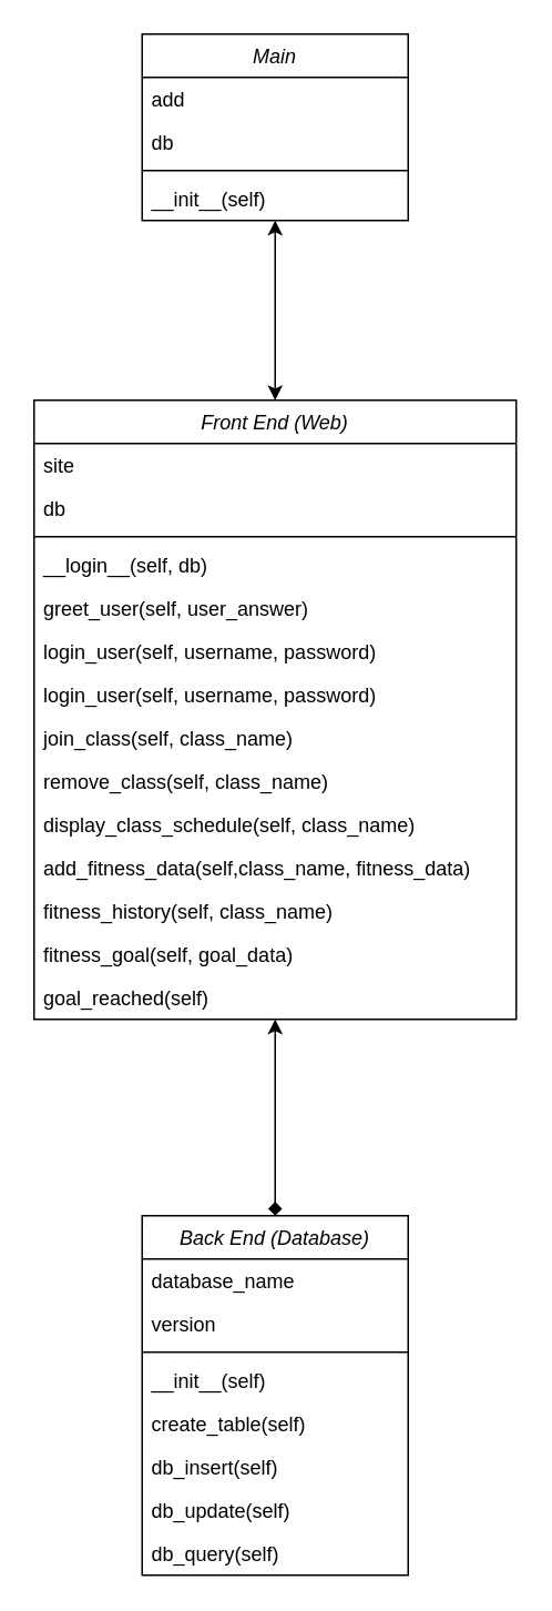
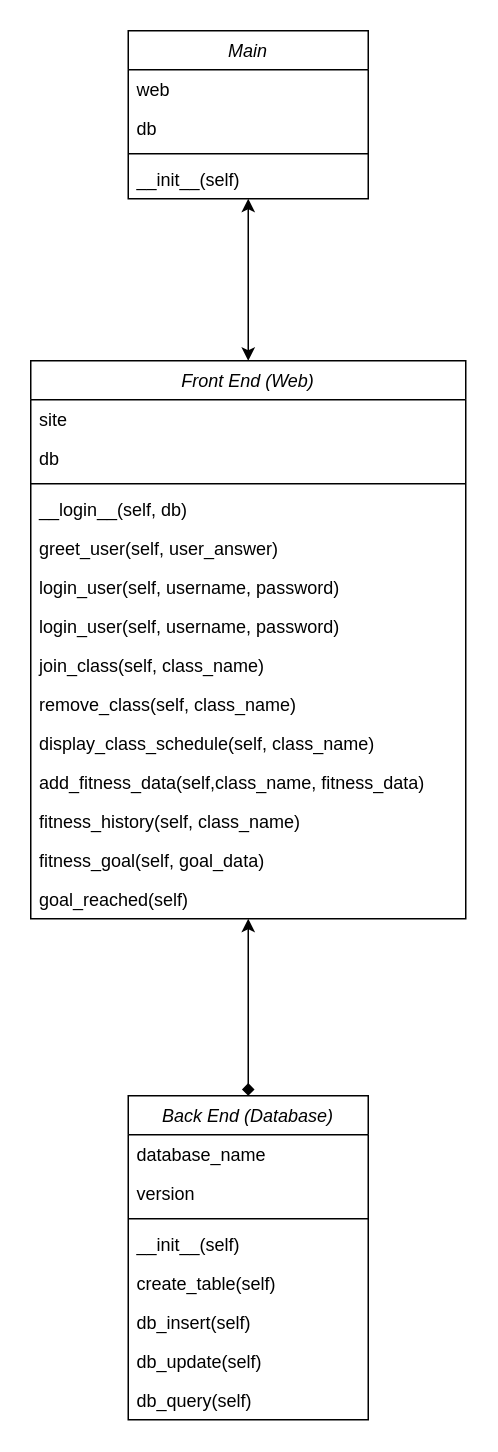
  <mxCell id="0" />
  <mxCell id="1" parent="0" />
  <mxCell id="2" style="edgeStyle=orthogonalEdgeStyle;rounded=0;orthogonalLoop=1;jettySize=auto;html=1;entryX=0.5;entryY=0;entryDx=0;entryDy=0;startArrow=classic;startFill=1;" edge="1" parent="1" source="3" target="9"><mxGeometry relative="1" as="geometry" /></mxCell>
  <mxCell id="3" value="Main" style="swimlane;fontStyle=2;align=center;verticalAlign=top;childLayout=stackLayout;horizontal=1;startSize=26;horizontalStack=0;resizeParent=1;resizeLast=0;collapsible=1;marginBottom=0;rounded=0;shadow=0;strokeWidth=1;" parent="1" vertex="1"><mxGeometry x="85" y="20" width="160" height="112" as="geometry"><mxRectangle x="230" y="140" width="160" height="26" as="alternateBounds" /></mxGeometry></mxCell>
- <mxCell id="4" value="add" style="text;align=left;verticalAlign=top;spacingLeft=4;spacingRight=4;overflow=hidden;rotatable=0;points=[[0,0.5],[1,0.5]];portConstraint=eastwest;" parent="3" vertex="1"><mxGeometry y="26" width="160" height="26" as="geometry" /></mxCell>
+ <mxCell id="4" value="web" style="text;align=left;verticalAlign=top;spacingLeft=4;spacingRight=4;overflow=hidden;rotatable=0;points=[[0,0.5],[1,0.5]];portConstraint=eastwest;" parent="3" vertex="1"><mxGeometry y="26" width="160" height="26" as="geometry" /></mxCell>
  <mxCell id="5" value="db" style="text;align=left;verticalAlign=top;spacingLeft=4;spacingRight=4;overflow=hidden;rotatable=0;points=[[0,0.5],[1,0.5]];portConstraint=eastwest;" vertex="1" parent="3"><mxGeometry y="52" width="160" height="26" as="geometry" /></mxCell>
  <mxCell id="6" value="" style="line;html=1;strokeWidth=1;align=left;verticalAlign=middle;spacingTop=-1;spacingLeft=3;spacingRight=3;rotatable=0;labelPosition=right;points=[];portConstraint=eastwest;" parent="3" vertex="1"><mxGeometry y="78" width="160" height="8" as="geometry" /></mxCell>
  <mxCell id="7" value="__init__(self)" style="text;align=left;verticalAlign=top;spacingLeft=4;spacingRight=4;overflow=hidden;rotatable=0;points=[[0,0.5],[1,0.5]];portConstraint=eastwest;" parent="3" vertex="1"><mxGeometry y="86" width="160" height="26" as="geometry" /></mxCell>
  <mxCell id="8" style="edgeStyle=orthogonalEdgeStyle;rounded=0;orthogonalLoop=1;jettySize=auto;html=1;startArrow=classic;startFill=1;endArrow=diamond;" edge="1" parent="1" source="9" target="24"><mxGeometry relative="1" as="geometry" /></mxCell>
  <mxCell id="9" value="Front End (Web)" style="swimlane;fontStyle=2;align=center;verticalAlign=top;childLayout=stackLayout;horizontal=1;startSize=26;horizontalStack=0;resizeParent=1;resizeLast=0;collapsible=1;marginBottom=0;rounded=0;shadow=0;strokeWidth=1;" vertex="1" parent="1"><mxGeometry x="20" y="240" width="290" height="372" as="geometry"><mxRectangle x="230" y="140" width="160" height="26" as="alternateBounds" /></mxGeometry></mxCell>
  <mxCell id="10" value="site" style="text;align=left;verticalAlign=top;spacingLeft=4;spacingRight=4;overflow=hidden;rotatable=0;points=[[0,0.5],[1,0.5]];portConstraint=eastwest;rounded=0;shadow=0;html=0;" vertex="1" parent="9"><mxGeometry y="26" width="290" height="26" as="geometry" /></mxCell>
  <mxCell id="11" value="db" style="text;align=left;verticalAlign=top;spacingLeft=4;spacingRight=4;overflow=hidden;rotatable=0;points=[[0,0.5],[1,0.5]];portConstraint=eastwest;rounded=0;shadow=0;html=0;" vertex="1" parent="9"><mxGeometry y="52" width="290" height="26" as="geometry" /></mxCell>
  <mxCell id="12" value="" style="line;html=1;strokeWidth=1;align=left;verticalAlign=middle;spacingTop=-1;spacingLeft=3;spacingRight=3;rotatable=0;labelPosition=right;points=[];portConstraint=eastwest;" vertex="1" parent="9"><mxGeometry y="78" width="290" height="8" as="geometry" /></mxCell>
  <mxCell id="13" value="__login__(self, db)" style="text;align=left;verticalAlign=top;spacingLeft=4;spacingRight=4;overflow=hidden;rotatable=0;points=[[0,0.5],[1,0.5]];portConstraint=eastwest;" vertex="1" parent="9"><mxGeometry y="86" width="290" height="26" as="geometry" /></mxCell>
  <mxCell id="14" value="greet_user(self, user_answer)" style="text;align=left;verticalAlign=top;spacingLeft=4;spacingRight=4;overflow=hidden;rotatable=0;points=[[0,0.5],[1,0.5]];portConstraint=eastwest;" vertex="1" parent="9"><mxGeometry y="112" width="290" height="26" as="geometry" /></mxCell>
  <mxCell id="15" value="login_user(self, username, password) " style="text;align=left;verticalAlign=top;spacingLeft=4;spacingRight=4;overflow=hidden;rotatable=0;points=[[0,0.5],[1,0.5]];portConstraint=eastwest;" vertex="1" parent="9"><mxGeometry y="138" width="290" height="26" as="geometry" /></mxCell>
  <mxCell id="16" value="login_user(self, username, password)" style="text;align=left;verticalAlign=top;spacingLeft=4;spacingRight=4;overflow=hidden;rotatable=0;points=[[0,0.5],[1,0.5]];portConstraint=eastwest;" vertex="1" parent="9"><mxGeometry y="164" width="290" height="26" as="geometry" /></mxCell>
  <mxCell id="17" value="join_class(self, class_name)" style="text;align=left;verticalAlign=top;spacingLeft=4;spacingRight=4;overflow=hidden;rotatable=0;points=[[0,0.5],[1,0.5]];portConstraint=eastwest;" vertex="1" parent="9"><mxGeometry y="190" width="290" height="26" as="geometry" /></mxCell>
  <mxCell id="18" value="remove_class(self, class_name)" style="text;align=left;verticalAlign=top;spacingLeft=4;spacingRight=4;overflow=hidden;rotatable=0;points=[[0,0.5],[1,0.5]];portConstraint=eastwest;" vertex="1" parent="9"><mxGeometry y="216" width="290" height="26" as="geometry" /></mxCell>
  <mxCell id="19" value="display_class_schedule(self, class_name)" style="text;align=left;verticalAlign=top;spacingLeft=4;spacingRight=4;overflow=hidden;rotatable=0;points=[[0,0.5],[1,0.5]];portConstraint=eastwest;" vertex="1" parent="9"><mxGeometry y="242" width="290" height="26" as="geometry" /></mxCell>
  <mxCell id="20" value="add_fitness_data(self,class_name, fitness_data)" style="text;align=left;verticalAlign=top;spacingLeft=4;spacingRight=4;overflow=hidden;rotatable=0;points=[[0,0.5],[1,0.5]];portConstraint=eastwest;" vertex="1" parent="9"><mxGeometry y="268" width="290" height="26" as="geometry" /></mxCell>
  <mxCell id="21" value="fitness_history(self, class_name)" style="text;align=left;verticalAlign=top;spacingLeft=4;spacingRight=4;overflow=hidden;rotatable=0;points=[[0,0.5],[1,0.5]];portConstraint=eastwest;" vertex="1" parent="9"><mxGeometry y="294" width="290" height="26" as="geometry" /></mxCell>
  <mxCell id="22" value="fitness_goal(self, goal_data)" style="text;align=left;verticalAlign=top;spacingLeft=4;spacingRight=4;overflow=hidden;rotatable=0;points=[[0,0.5],[1,0.5]];portConstraint=eastwest;" vertex="1" parent="9"><mxGeometry y="320" width="290" height="26" as="geometry" /></mxCell>
  <mxCell id="23" value="goal_reached(self)" style="text;align=left;verticalAlign=top;spacingLeft=4;spacingRight=4;overflow=hidden;rotatable=0;points=[[0,0.5],[1,0.5]];portConstraint=eastwest;" vertex="1" parent="9"><mxGeometry y="346" width="290" height="26" as="geometry" /></mxCell>
  <mxCell id="24" value="Back End (Database)" style="swimlane;fontStyle=2;align=center;verticalAlign=top;childLayout=stackLayout;horizontal=1;startSize=26;horizontalStack=0;resizeParent=1;resizeLast=0;collapsible=1;marginBottom=0;rounded=0;shadow=0;strokeWidth=1;" vertex="1" parent="1"><mxGeometry x="85" y="730" width="160" height="216" as="geometry"><mxRectangle x="230" y="140" width="160" height="26" as="alternateBounds" /></mxGeometry></mxCell>
  <mxCell id="25" value="database_name" style="text;align=left;verticalAlign=top;spacingLeft=4;spacingRight=4;overflow=hidden;rotatable=0;points=[[0,0.5],[1,0.5]];portConstraint=eastwest;rounded=0;shadow=0;html=0;" vertex="1" parent="24"><mxGeometry y="26" width="160" height="26" as="geometry" /></mxCell>
  <mxCell id="26" value="version" style="text;align=left;verticalAlign=top;spacingLeft=4;spacingRight=4;overflow=hidden;rotatable=0;points=[[0,0.5],[1,0.5]];portConstraint=eastwest;rounded=0;shadow=0;html=0;" vertex="1" parent="24"><mxGeometry y="52" width="160" height="26" as="geometry" /></mxCell>
  <mxCell id="27" value="" style="line;html=1;strokeWidth=1;align=left;verticalAlign=middle;spacingTop=-1;spacingLeft=3;spacingRight=3;rotatable=0;labelPosition=right;points=[];portConstraint=eastwest;" vertex="1" parent="24"><mxGeometry y="78" width="160" height="8" as="geometry" /></mxCell>
  <mxCell id="28" value="__init__(self)" style="text;align=left;verticalAlign=top;spacingLeft=4;spacingRight=4;overflow=hidden;rotatable=0;points=[[0,0.5],[1,0.5]];portConstraint=eastwest;" vertex="1" parent="24"><mxGeometry y="86" width="160" height="26" as="geometry" /></mxCell>
  <mxCell id="29" value="create_table(self)" style="text;align=left;verticalAlign=top;spacingLeft=4;spacingRight=4;overflow=hidden;rotatable=0;points=[[0,0.5],[1,0.5]];portConstraint=eastwest;" vertex="1" parent="24"><mxGeometry y="112" width="160" height="26" as="geometry" /></mxCell>
  <mxCell id="30" value="db_insert(self)" style="text;align=left;verticalAlign=top;spacingLeft=4;spacingRight=4;overflow=hidden;rotatable=0;points=[[0,0.5],[1,0.5]];portConstraint=eastwest;" vertex="1" parent="24"><mxGeometry y="138" width="160" height="26" as="geometry" /></mxCell>
  <mxCell id="31" value="db_update(self)" style="text;align=left;verticalAlign=top;spacingLeft=4;spacingRight=4;overflow=hidden;rotatable=0;points=[[0,0.5],[1,0.5]];portConstraint=eastwest;" vertex="1" parent="24"><mxGeometry y="164" width="160" height="26" as="geometry" /></mxCell>
  <mxCell id="32" value="db_query(self)" style="text;align=left;verticalAlign=top;spacingLeft=4;spacingRight=4;overflow=hidden;rotatable=0;points=[[0,0.5],[1,0.5]];portConstraint=eastwest;" vertex="1" parent="24"><mxGeometry y="190" width="160" height="26" as="geometry" /></mxCell>
